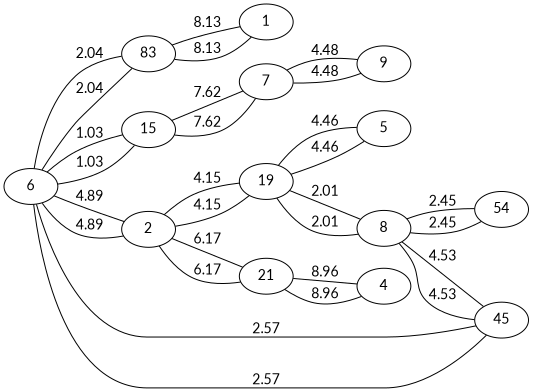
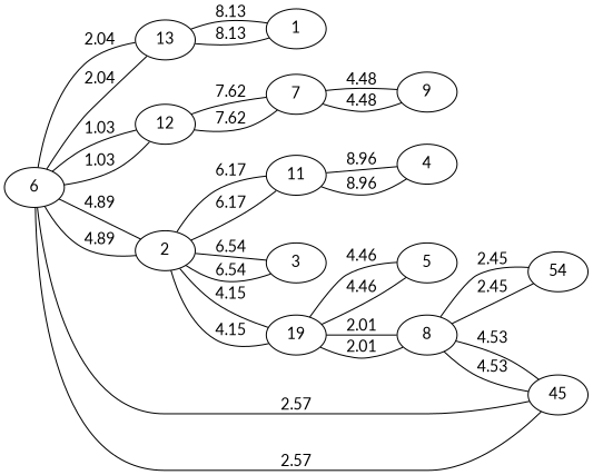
  graph {
    fontname=Lato
    rankdir=LR
    node [fontname=Lato]
    edge [fontname=Lato]
    6
-   13 [label=83]
-   12 [label=15]
+   13
+   12
    2
    n5 [label=45]
    1
    7
-   11 [label=21]
+   11
+   3
    n10 [label=19]
    8
    9
    4
    5
    n15 [label=54]
    6 -- 13 [label=2.04]
    6 -- 12 [label=1.03]
    6 -- 2 [label=4.89]
    6 -- n5 [label=2.57]
    13 -- 6 [label=2.04]
    13 -- 1 [label=8.13]
    12 -- 6 [label=1.03]
    12 -- 7 [label=7.62]
    2 -- 6 [label=4.89]
    2 -- 11 [label=6.17]
+   2 -- 3 [label=6.54]
    2 -- n10 [label=4.15]
    n5 -- 6 [label=2.57]
    n5 -- 8 [label=4.53]
    1 -- 13 [label=8.13]
    7 -- 12 [label=7.62]
    7 -- 9 [label=4.48]
    11 -- 2 [label=6.17]
    11 -- 4 [label=8.96]
+   3 -- 2 [label=6.54]
    n10 -- 2 [label=4.15]
    n10 -- 8 [label=2.01]
    n10 -- 5 [label=4.46]
    8 -- n5 [label=4.53]
    8 -- n10 [label=2.01]
    8 -- n15 [label=2.45]
    9 -- 7 [label=4.48]
    4 -- 11 [label=8.96]
    5 -- n10 [label=4.46]
    n15 -- 8 [label=2.45]
  }
